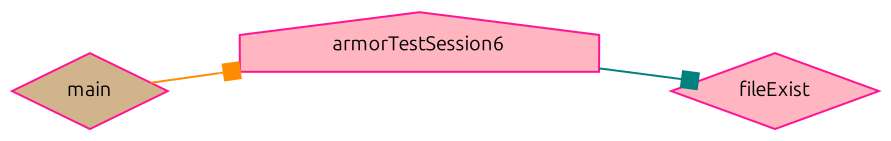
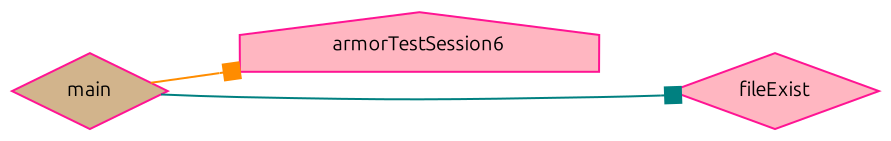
  digraph {
    fontname=Ubuntu
    rankdir=LR
    node [color=deeppink fillcolor=lightpink fontname=Ubuntu fontsize=10 shape=diamond style=filled]
    edge [arrowhead=box fontname=Ubuntu fontsize=10 labelfontname=Helvetica labelfontsize=10 style=solid]
    n1 [fillcolor=tan fontcolor=black height=0.2 label=main width=0.4]
    n2 [height=0.2 label=armorTestSession6 shape=house width=0.4]
    n3 [height=0.2 label=fileExist width=0.4]
    n1 -> n2 [color=darkorange]
-   n2 -> n3 [color=teal]
+   n1 -> n3 [color=teal]
  }
